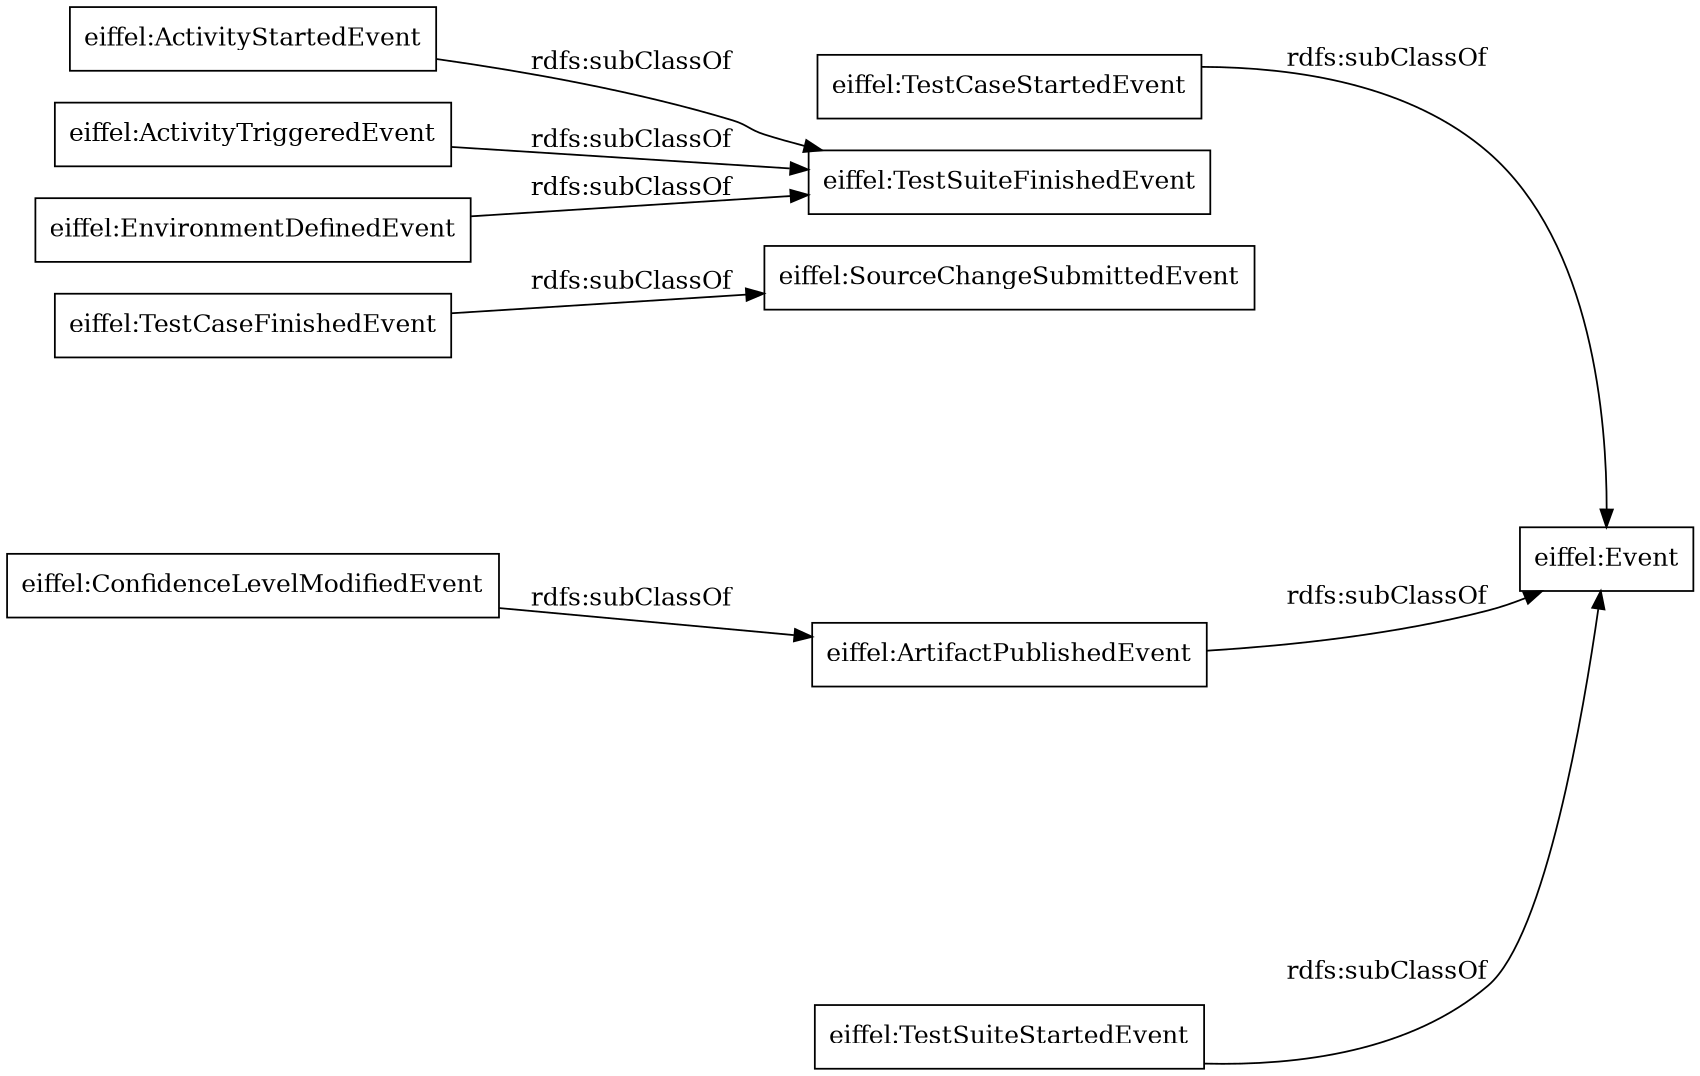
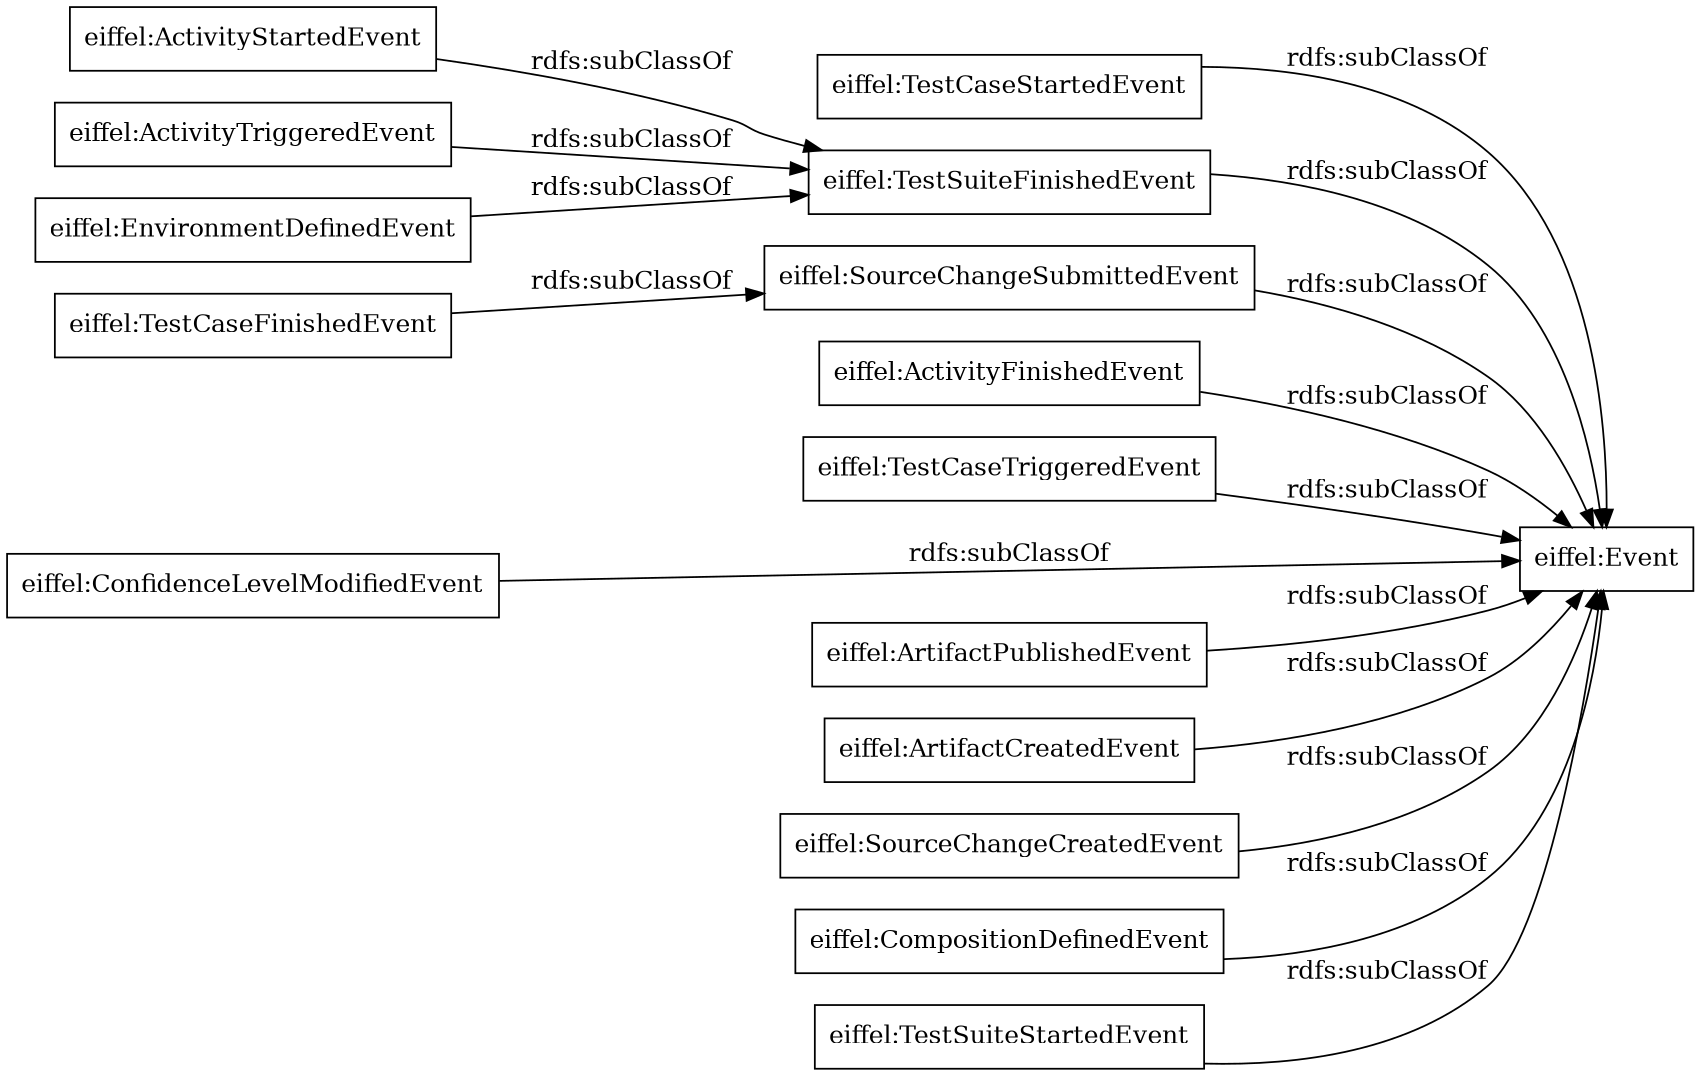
  digraph {
    rankdir=LR
    node [color=black shape=rectangle]
    "eiffel:TestCaseStartedEvent"
    "eiffel:Event"
    "eiffel:ActivityStartedEvent"
    "eiffel:TestSuiteFinishedEvent"
    "eiffel:TestCaseFinishedEvent"
    "eiffel:SourceChangeSubmittedEvent"
+   "eiffel:ActivityFinishedEvent"
+   "eiffel:TestCaseTriggeredEvent"
    "eiffel:ActivityTriggeredEvent"
    "eiffel:ArtifactPublishedEvent"
+   "eiffel:ArtifactCreatedEvent"
+   "eiffel:SourceChangeCreatedEvent"
    "eiffel:EnvironmentDefinedEvent"
+   "eiffel:CompositionDefinedEvent"
    "eiffel:ConfidenceLevelModifiedEvent"
    "eiffel:TestSuiteStartedEvent"
    "eiffel:TestCaseStartedEvent" -> "eiffel:Event" [label="rdfs:subClassOf"]
    "eiffel:ActivityStartedEvent" -> "eiffel:TestSuiteFinishedEvent" [label="rdfs:subClassOf"]
+   "eiffel:TestSuiteFinishedEvent" -> "eiffel:Event" [label="rdfs:subClassOf"]
    "eiffel:TestCaseFinishedEvent" -> "eiffel:SourceChangeSubmittedEvent" [label="rdfs:subClassOf"]
+   "eiffel:SourceChangeSubmittedEvent" -> "eiffel:Event" [label="rdfs:subClassOf"]
+   "eiffel:ActivityFinishedEvent" -> "eiffel:Event" [label="rdfs:subClassOf"]
+   "eiffel:TestCaseTriggeredEvent" -> "eiffel:Event" [label="rdfs:subClassOf"]
    "eiffel:ActivityTriggeredEvent" -> "eiffel:TestSuiteFinishedEvent" [label="rdfs:subClassOf"]
    "eiffel:ArtifactPublishedEvent" -> "eiffel:Event" [label="rdfs:subClassOf"]
+   "eiffel:ArtifactCreatedEvent" -> "eiffel:Event" [label="rdfs:subClassOf"]
+   "eiffel:SourceChangeCreatedEvent" -> "eiffel:Event" [label="rdfs:subClassOf"]
    "eiffel:EnvironmentDefinedEvent" -> "eiffel:TestSuiteFinishedEvent" [label="rdfs:subClassOf"]
-   "eiffel:ConfidenceLevelModifiedEvent" -> "eiffel:ArtifactPublishedEvent" [label="rdfs:subClassOf"]
+   "eiffel:CompositionDefinedEvent" -> "eiffel:Event" [label="rdfs:subClassOf"]
+   "eiffel:ConfidenceLevelModifiedEvent" -> "eiffel:Event" [label="rdfs:subClassOf"]
    "eiffel:TestSuiteStartedEvent" -> "eiffel:Event" [label="rdfs:subClassOf"]
  }
